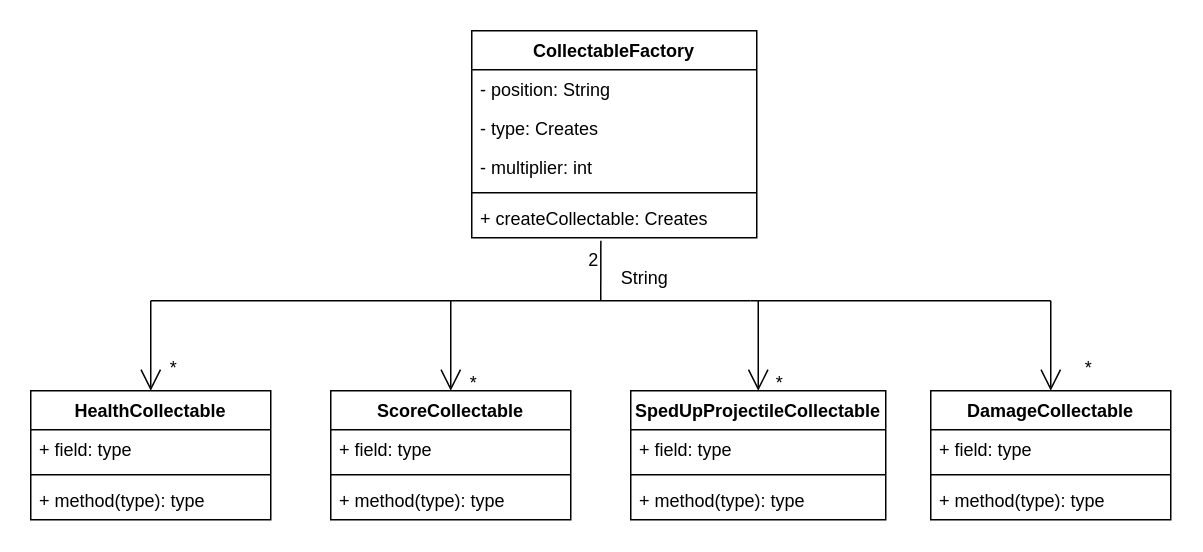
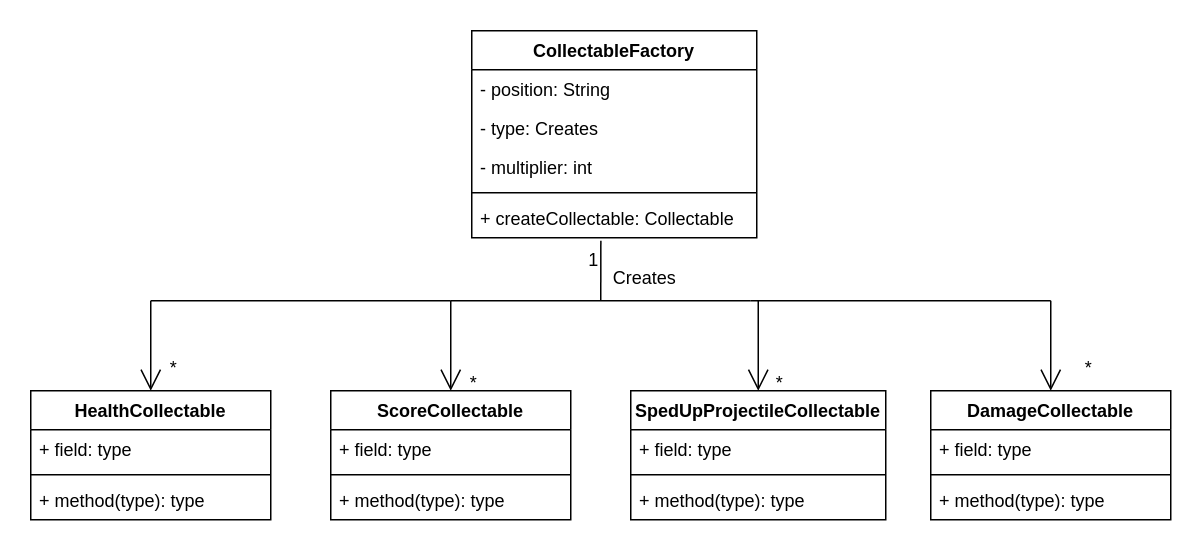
  <mxCell id="0" />
  <mxCell id="1" parent="0" />
  <mxCell id="2" value="CollectableFactory" style="swimlane;fontStyle=1;align=center;verticalAlign=top;childLayout=stackLayout;horizontal=1;startSize=26;horizontalStack=0;resizeParent=1;resizeParentMax=0;resizeLast=0;collapsible=1;marginBottom=0;whiteSpace=wrap;html=1;" vertex="1" parent="1"><mxGeometry x="314" y="20" width="190" height="138" as="geometry" /></mxCell>
  <mxCell id="3" value="- position: String&lt;br&gt;" style="text;strokeColor=none;fillColor=none;align=left;verticalAlign=top;spacingLeft=4;spacingRight=4;overflow=hidden;rotatable=0;points=[[0,0.5],[1,0.5]];portConstraint=eastwest;whiteSpace=wrap;html=1;" vertex="1" parent="2"><mxGeometry y="26" width="190" height="26" as="geometry" /></mxCell>
  <mxCell id="4" value="- type: Creates" style="text;strokeColor=none;fillColor=none;align=left;verticalAlign=top;spacingLeft=4;spacingRight=4;overflow=hidden;rotatable=0;points=[[0,0.5],[1,0.5]];portConstraint=eastwest;whiteSpace=wrap;html=1;" vertex="1" parent="2"><mxGeometry y="52" width="190" height="26" as="geometry" /></mxCell>
  <mxCell id="5" value="- multiplier: int" style="text;strokeColor=none;fillColor=none;align=left;verticalAlign=top;spacingLeft=4;spacingRight=4;overflow=hidden;rotatable=0;points=[[0,0.5],[1,0.5]];portConstraint=eastwest;whiteSpace=wrap;html=1;" vertex="1" parent="2"><mxGeometry y="78" width="190" height="26" as="geometry" /></mxCell>
  <mxCell id="6" value="" style="line;strokeWidth=1;fillColor=none;align=left;verticalAlign=middle;spacingTop=-1;spacingLeft=3;spacingRight=3;rotatable=0;labelPosition=right;points=[];portConstraint=eastwest;strokeColor=inherit;" vertex="1" parent="2"><mxGeometry y="104" width="190" height="8" as="geometry" /></mxCell>
- <mxCell id="7" value="+ createCollectable: Creates" style="text;strokeColor=none;fillColor=none;align=left;verticalAlign=top;spacingLeft=4;spacingRight=4;overflow=hidden;rotatable=0;points=[[0,0.5],[1,0.5]];portConstraint=eastwest;whiteSpace=wrap;html=1;" vertex="1" parent="2"><mxGeometry y="112" width="190" height="26" as="geometry" /></mxCell>
+ <mxCell id="7" value="+ createCollectable: Collectable" style="text;strokeColor=none;fillColor=none;align=left;verticalAlign=top;spacingLeft=4;spacingRight=4;overflow=hidden;rotatable=0;points=[[0,0.5],[1,0.5]];portConstraint=eastwest;whiteSpace=wrap;html=1;" vertex="1" parent="2"><mxGeometry y="112" width="190" height="26" as="geometry" /></mxCell>
  <mxCell id="8" value="HealthCollectable" style="swimlane;fontStyle=1;align=center;verticalAlign=top;childLayout=stackLayout;horizontal=1;startSize=26;horizontalStack=0;resizeParent=1;resizeParentMax=0;resizeLast=0;collapsible=1;marginBottom=0;whiteSpace=wrap;html=1;" vertex="1" parent="1"><mxGeometry x="20" y="260" width="160" height="86" as="geometry" /></mxCell>
  <mxCell id="9" value="+ field: type" style="text;strokeColor=none;fillColor=none;align=left;verticalAlign=top;spacingLeft=4;spacingRight=4;overflow=hidden;rotatable=0;points=[[0,0.5],[1,0.5]];portConstraint=eastwest;whiteSpace=wrap;html=1;" vertex="1" parent="8"><mxGeometry y="26" width="160" height="26" as="geometry" /></mxCell>
  <mxCell id="10" value="" style="line;strokeWidth=1;fillColor=none;align=left;verticalAlign=middle;spacingTop=-1;spacingLeft=3;spacingRight=3;rotatable=0;labelPosition=right;points=[];portConstraint=eastwest;strokeColor=inherit;" vertex="1" parent="8"><mxGeometry y="52" width="160" height="8" as="geometry" /></mxCell>
  <mxCell id="11" value="+ method(type): type" style="text;strokeColor=none;fillColor=none;align=left;verticalAlign=top;spacingLeft=4;spacingRight=4;overflow=hidden;rotatable=0;points=[[0,0.5],[1,0.5]];portConstraint=eastwest;whiteSpace=wrap;html=1;" vertex="1" parent="8"><mxGeometry y="60" width="160" height="26" as="geometry" /></mxCell>
  <mxCell id="12" value="ScoreCollectable" style="swimlane;fontStyle=1;align=center;verticalAlign=top;childLayout=stackLayout;horizontal=1;startSize=26;horizontalStack=0;resizeParent=1;resizeParentMax=0;resizeLast=0;collapsible=1;marginBottom=0;whiteSpace=wrap;html=1;" vertex="1" parent="1"><mxGeometry x="220" y="260" width="160" height="86" as="geometry" /></mxCell>
  <mxCell id="13" value="+ field: type" style="text;strokeColor=none;fillColor=none;align=left;verticalAlign=top;spacingLeft=4;spacingRight=4;overflow=hidden;rotatable=0;points=[[0,0.5],[1,0.5]];portConstraint=eastwest;whiteSpace=wrap;html=1;" vertex="1" parent="12"><mxGeometry y="26" width="160" height="26" as="geometry" /></mxCell>
  <mxCell id="14" value="" style="line;strokeWidth=1;fillColor=none;align=left;verticalAlign=middle;spacingTop=-1;spacingLeft=3;spacingRight=3;rotatable=0;labelPosition=right;points=[];portConstraint=eastwest;strokeColor=inherit;" vertex="1" parent="12"><mxGeometry y="52" width="160" height="8" as="geometry" /></mxCell>
  <mxCell id="15" value="+ method(type): type" style="text;strokeColor=none;fillColor=none;align=left;verticalAlign=top;spacingLeft=4;spacingRight=4;overflow=hidden;rotatable=0;points=[[0,0.5],[1,0.5]];portConstraint=eastwest;whiteSpace=wrap;html=1;" vertex="1" parent="12"><mxGeometry y="60" width="160" height="26" as="geometry" /></mxCell>
  <mxCell id="16" value="SpedUpProjectileCollectable" style="swimlane;fontStyle=1;align=center;verticalAlign=top;childLayout=stackLayout;horizontal=1;startSize=26;horizontalStack=0;resizeParent=1;resizeParentMax=0;resizeLast=0;collapsible=1;marginBottom=0;whiteSpace=wrap;html=1;" vertex="1" parent="1"><mxGeometry x="420" y="260" width="170" height="86" as="geometry" /></mxCell>
  <mxCell id="17" value="+ field: type" style="text;strokeColor=none;fillColor=none;align=left;verticalAlign=top;spacingLeft=4;spacingRight=4;overflow=hidden;rotatable=0;points=[[0,0.5],[1,0.5]];portConstraint=eastwest;whiteSpace=wrap;html=1;" vertex="1" parent="16"><mxGeometry y="26" width="170" height="26" as="geometry" /></mxCell>
  <mxCell id="18" value="" style="line;strokeWidth=1;fillColor=none;align=left;verticalAlign=middle;spacingTop=-1;spacingLeft=3;spacingRight=3;rotatable=0;labelPosition=right;points=[];portConstraint=eastwest;strokeColor=inherit;" vertex="1" parent="16"><mxGeometry y="52" width="170" height="8" as="geometry" /></mxCell>
  <mxCell id="19" value="+ method(type): type" style="text;strokeColor=none;fillColor=none;align=left;verticalAlign=top;spacingLeft=4;spacingRight=4;overflow=hidden;rotatable=0;points=[[0,0.5],[1,0.5]];portConstraint=eastwest;whiteSpace=wrap;html=1;" vertex="1" parent="16"><mxGeometry y="60" width="170" height="26" as="geometry" /></mxCell>
  <mxCell id="20" value="DamageCollectable" style="swimlane;fontStyle=1;align=center;verticalAlign=top;childLayout=stackLayout;horizontal=1;startSize=26;horizontalStack=0;resizeParent=1;resizeParentMax=0;resizeLast=0;collapsible=1;marginBottom=0;whiteSpace=wrap;html=1;" vertex="1" parent="1"><mxGeometry x="620" y="260" width="160" height="86" as="geometry" /></mxCell>
  <mxCell id="21" value="+ field: type" style="text;strokeColor=none;fillColor=none;align=left;verticalAlign=top;spacingLeft=4;spacingRight=4;overflow=hidden;rotatable=0;points=[[0,0.5],[1,0.5]];portConstraint=eastwest;whiteSpace=wrap;html=1;" vertex="1" parent="20"><mxGeometry y="26" width="160" height="26" as="geometry" /></mxCell>
  <mxCell id="22" value="" style="line;strokeWidth=1;fillColor=none;align=left;verticalAlign=middle;spacingTop=-1;spacingLeft=3;spacingRight=3;rotatable=0;labelPosition=right;points=[];portConstraint=eastwest;strokeColor=inherit;" vertex="1" parent="20"><mxGeometry y="52" width="160" height="8" as="geometry" /></mxCell>
  <mxCell id="23" value="+ method(type): type" style="text;strokeColor=none;fillColor=none;align=left;verticalAlign=top;spacingLeft=4;spacingRight=4;overflow=hidden;rotatable=0;points=[[0,0.5],[1,0.5]];portConstraint=eastwest;whiteSpace=wrap;html=1;" vertex="1" parent="20"><mxGeometry y="60" width="160" height="26" as="geometry" /></mxCell>
  <mxCell id="24" value="" style="endArrow=open;endFill=1;endSize=12;html=1;rounded=0;entryX=0.5;entryY=0;entryDx=0;entryDy=0;" edge="1" parent="1" target="8"><mxGeometry width="160" relative="1" as="geometry"><mxPoint x="100" y="200" as="sourcePoint" /><mxPoint x="440" y="310" as="targetPoint" /></mxGeometry></mxCell>
  <mxCell id="25" value="" style="endArrow=open;endFill=1;endSize=12;html=1;rounded=0;entryX=0.5;entryY=0;entryDx=0;entryDy=0;" edge="1" parent="1" target="12"><mxGeometry width="160" relative="1" as="geometry"><mxPoint x="300" y="200" as="sourcePoint" /><mxPoint x="440" y="310" as="targetPoint" /></mxGeometry></mxCell>
  <mxCell id="26" value="" style="endArrow=open;endFill=1;endSize=12;html=1;rounded=0;entryX=0.5;entryY=0;entryDx=0;entryDy=0;" edge="1" parent="1" target="16"><mxGeometry width="160" relative="1" as="geometry"><mxPoint x="505" y="200" as="sourcePoint" /><mxPoint x="440" y="310" as="targetPoint" /></mxGeometry></mxCell>
  <mxCell id="27" value="" style="endArrow=open;endFill=1;endSize=12;html=1;rounded=0;entryX=0.5;entryY=0;entryDx=0;entryDy=0;" edge="1" parent="1" target="20"><mxGeometry width="160" relative="1" as="geometry"><mxPoint x="700" y="200" as="sourcePoint" /><mxPoint x="440" y="310" as="targetPoint" /></mxGeometry></mxCell>
  <mxCell id="28" value="" style="endArrow=none;html=1;rounded=0;" edge="1" parent="1"><mxGeometry width="50" height="50" relative="1" as="geometry"><mxPoint x="100" y="200" as="sourcePoint" /><mxPoint x="300" y="200" as="targetPoint" /></mxGeometry></mxCell>
  <mxCell id="29" value="" style="endArrow=none;html=1;rounded=0;" edge="1" parent="1"><mxGeometry width="50" height="50" relative="1" as="geometry"><mxPoint x="300" y="200" as="sourcePoint" /><mxPoint x="500" y="200" as="targetPoint" /></mxGeometry></mxCell>
  <mxCell id="30" value="" style="endArrow=none;html=1;rounded=0;" edge="1" parent="1"><mxGeometry width="50" height="50" relative="1" as="geometry"><mxPoint x="500" y="200" as="sourcePoint" /><mxPoint x="700" y="200" as="targetPoint" /></mxGeometry></mxCell>
  <mxCell id="31" value="" style="endArrow=none;html=1;rounded=0;entryX=0.453;entryY=1.077;entryDx=0;entryDy=0;entryPerimeter=0;" edge="1" parent="1" target="7"><mxGeometry width="50" height="50" relative="1" as="geometry"><mxPoint x="400" y="200" as="sourcePoint" /><mxPoint x="380" y="290" as="targetPoint" /></mxGeometry></mxCell>
- <mxCell id="32" value="String" style="text;html=1;align=center;verticalAlign=middle;resizable=0;points=[];autosize=1;strokeColor=none;fillColor=none;" vertex="1" parent="1"><mxGeometry x="394" y="170" width="70" height="30" as="geometry" /></mxCell>
+ <mxCell id="32" value="Creates" style="text;html=1;align=center;verticalAlign=middle;resizable=0;points=[];autosize=1;strokeColor=none;fillColor=none;" vertex="1" parent="1"><mxGeometry x="394" y="170" width="70" height="30" as="geometry" /></mxCell>
  <mxCell id="33" value="*" style="text;html=1;align=center;verticalAlign=middle;resizable=0;points=[];autosize=1;strokeColor=none;fillColor=none;" vertex="1" parent="1"><mxGeometry x="100" y="230" width="30" height="30" as="geometry" /></mxCell>
  <mxCell id="34" value="*" style="text;html=1;align=center;verticalAlign=middle;resizable=0;points=[];autosize=1;strokeColor=none;fillColor=none;" vertex="1" parent="1"><mxGeometry x="300" y="240" width="30" height="30" as="geometry" /></mxCell>
  <mxCell id="35" value="*" style="text;html=1;align=center;verticalAlign=middle;resizable=0;points=[];autosize=1;strokeColor=none;fillColor=none;" vertex="1" parent="1"><mxGeometry x="504" y="240" width="30" height="30" as="geometry" /></mxCell>
  <mxCell id="36" value="*" style="text;html=1;align=center;verticalAlign=middle;resizable=0;points=[];autosize=1;strokeColor=none;fillColor=none;" vertex="1" parent="1"><mxGeometry x="710" y="230" width="30" height="30" as="geometry" /></mxCell>
- <mxCell id="37" value="2" style="text;html=1;align=center;verticalAlign=middle;resizable=0;points=[];autosize=1;strokeColor=none;fillColor=none;" vertex="1" parent="1"><mxGeometry x="380" y="158" width="30" height="30" as="geometry" /></mxCell>
+ <mxCell id="37" value="1" style="text;html=1;align=center;verticalAlign=middle;resizable=0;points=[];autosize=1;strokeColor=none;fillColor=none;" vertex="1" parent="1"><mxGeometry x="380" y="158" width="30" height="30" as="geometry" /></mxCell>
